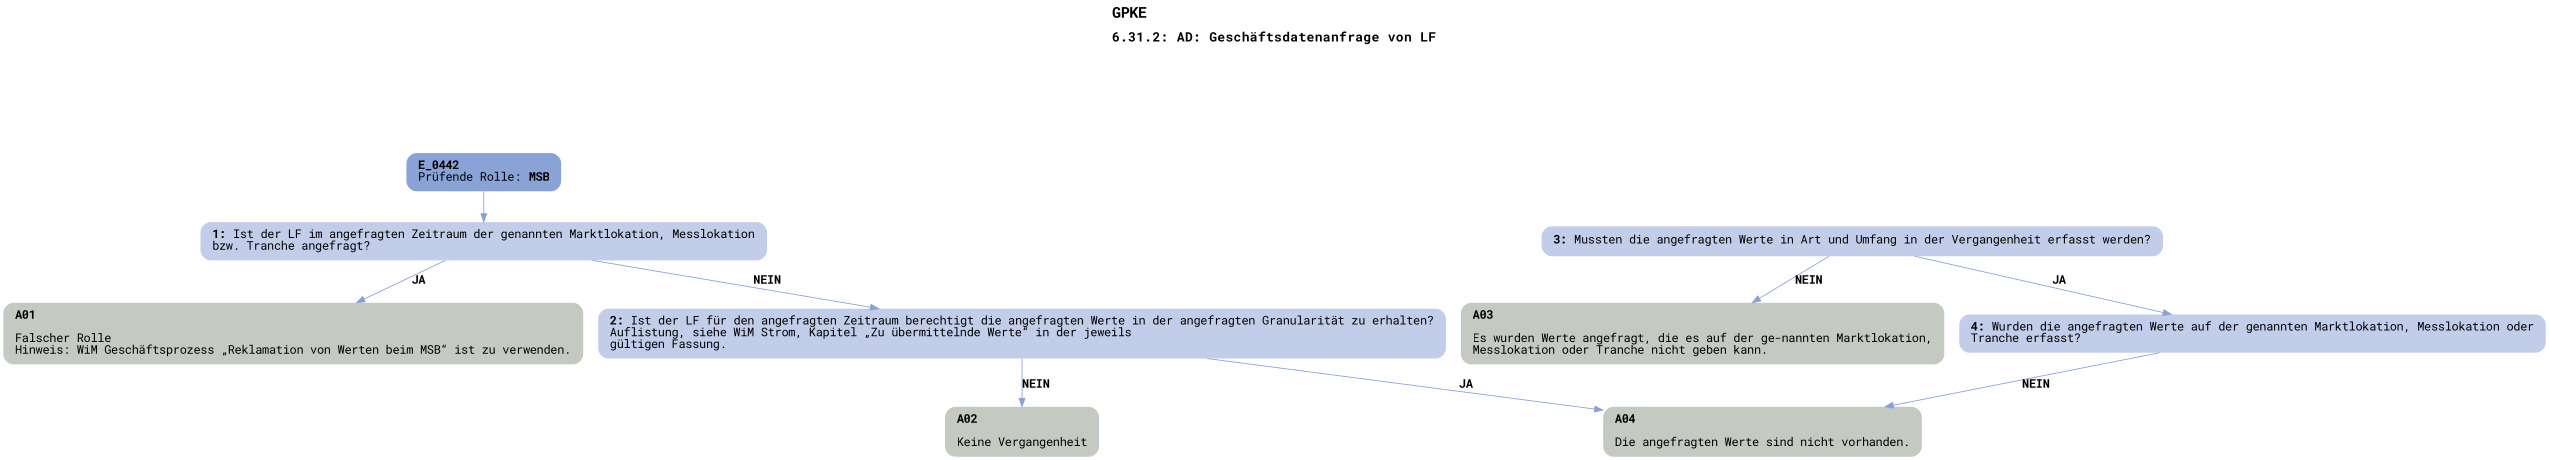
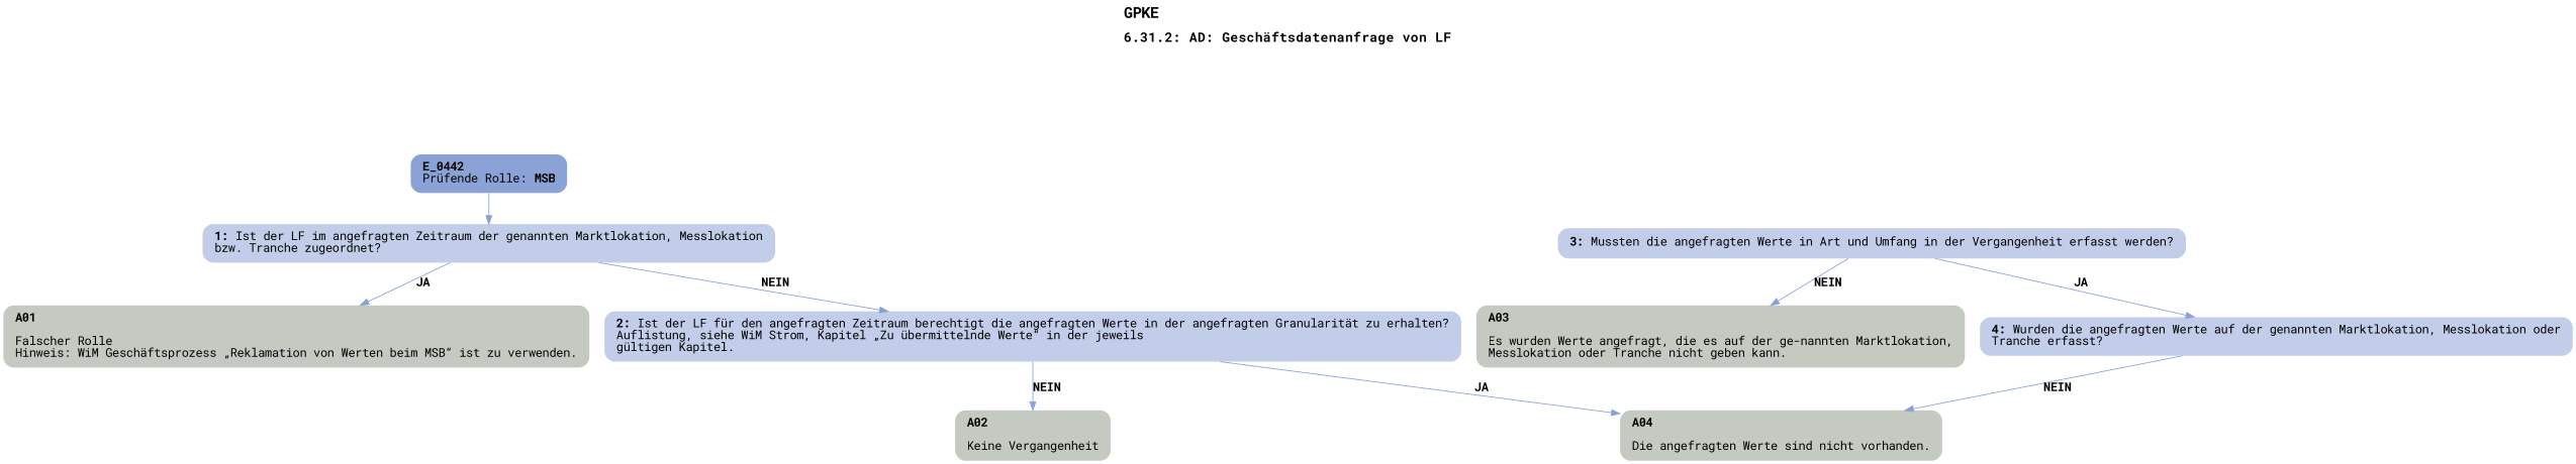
  digraph {
    concentrate=true
    fontname="Roboto Mono"
    fontsize=12
    label=<<B><FONT POINT-SIZE="18">GPKE</FONT></B><BR align="left"/><BR/><B><FONT POINT-SIZE="16">6.31.2: AD: Geschäftsdatenanfrage von LF</FONT></B><BR align="left"/><BR/><BR/><BR/>>
    labelloc=t
    pack=true
    packmode=array
    rankdir=TB
    node [fillcolor="#c2cee9" fontname="Roboto Mono" margin="0.2,0.12" penwidth=0.0 shape=box style="filled,rounded"]
    edge [color="#88a0d6" fontname="Roboto Mono"]
    n1 [fillcolor="#8ba2d7" label=<<B>E_0442</B><BR align="left"/><FONT>Prüfende Rolle: <B>MSB</B></FONT><BR align="center"/>>]
-   n2 [label=<<B>1: </B>Ist der LF im angefragten Zeitraum der genannten Marktlokation, Messlokation<BR align="left"/>bzw. Tranche angefragt?<BR align="left"/>>]
+   n2 [label=<<B>1: </B>Ist der LF im angefragten Zeitraum der genannten Marktlokation, Messlokation<BR align="left"/>bzw. Tranche zugeordnet?<BR align="left"/>>]
    n3 [fillcolor="#c4cac1" label=<<B>A01</B><BR align="left"/><BR align="left"/><FONT>Falscher Rolle<BR align="left"/>Hinweis: WiM Geschäftsprozess „Reklamation von Werten beim MSB“ ist zu verwenden.<BR align="left"/></FONT>>]
-   n4 [label=<<B>2: </B>Ist der LF für den angefragten Zeitraum berechtigt die angefragten Werte in der angefragten Granularität zu erhalten?<BR align="left"/>Auflistung, siehe WiM Strom, Kapitel „Zu übermittelnde Werte“ in der jeweils<BR align="left"/>gültigen Fassung.<BR align="left"/>>]
+   n4 [label=<<B>2: </B>Ist der LF für den angefragten Zeitraum berechtigt die angefragten Werte in der angefragten Granularität zu erhalten?<BR align="left"/>Auflistung, siehe WiM Strom, Kapitel „Zu übermittelnde Werte“ in der jeweils<BR align="left"/>gültigen Kapitel.<BR align="left"/>>]
    n5 [fillcolor="#c4cac1" label=<<B>A02</B><BR align="left"/><BR align="left"/><FONT>Keine Vergangenheit<BR align="left"/></FONT>>]
    n6 [fillcolor="#c4cac1" label=<<B>A04</B><BR align="left"/><BR align="left"/><FONT>Die angefragten Werte sind nicht vorhanden.<BR align="left"/></FONT>>]
    n7 [label=<<B>3: </B>Mussten die angefragten Werte in Art und Umfang in der Vergangenheit erfasst werden?<BR align="left"/>>]
    n8 [fillcolor="#c4cac1" label=<<B>A03</B><BR align="left"/><BR align="left"/><FONT>Es wurden Werte angefragt, die es auf der ge-nannten Marktlokation,<BR align="left"/>Messlokation oder Tranche nicht geben kann.<BR align="left"/></FONT>>]
    n9 [label=<<B>4: </B>Wurden die angefragten Werte auf der genannten Marktlokation, Messlokation oder<BR align="left"/>Tranche erfasst?<BR align="left"/>>]
    n1 -> n2
    n2 -> n3 [label=<<B>JA</B>>]
    n2 -> n4 [label=<<B>NEIN</B>>]
    n4 -> n5 [label=<<B>NEIN</B>>]
    n4 -> n6 [label=<<B>JA</B>>]
    n7 -> n8 [label=<<B>NEIN</B>>]
    n7 -> n9 [label=<<B>JA</B>>]
    n9 -> n6 [label=<<B>NEIN</B>>]
  }
